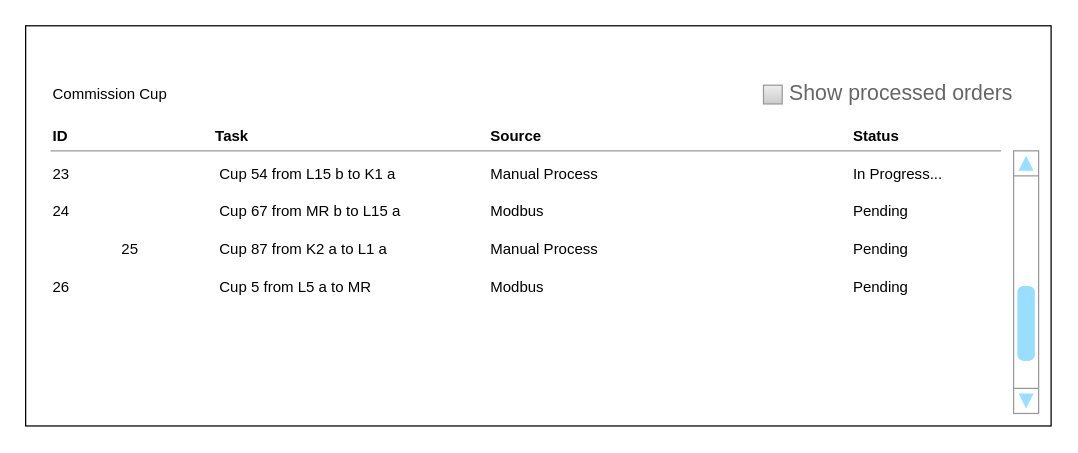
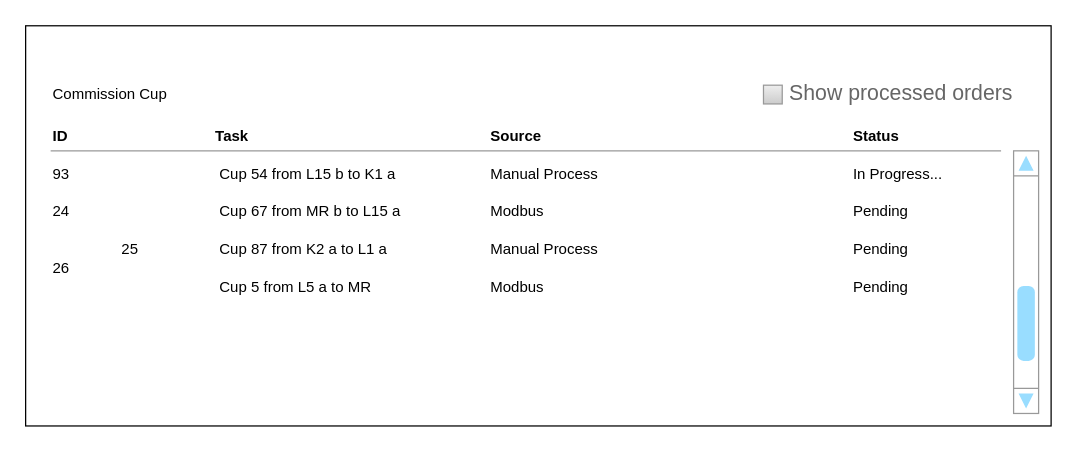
  <mxCell id="0" />
  <mxCell id="1" parent="0" />
  <mxCell id="2" value="" style="rounded=0;whiteSpace=wrap;html=1;" vertex="1" parent="1"><mxGeometry width="820" height="320" as="geometry" x="20" y="20" /></mxCell>
  <mxCell id="3" value="Commission Cup" style="text;html=1;align=left;verticalAlign=middle;resizable=0;points=[];autosize=1;strokeColor=none;fillColor=none;" vertex="1" parent="1"><mxGeometry x="40" y="60" width="110" height="30" as="geometry" /></mxCell>
  <mxCell id="4" value="" style="verticalLabelPosition=bottom;shadow=0;dashed=0;align=center;html=1;verticalAlign=top;strokeWidth=1;shape=mxgraph.mockup.navigation.scrollBar;strokeColor=#999999;barPos=20;fillColor2=#99ddff;strokeColor2=none;direction=north;" vertex="1" parent="1"><mxGeometry x="810" y="120" width="20" height="210" as="geometry" /></mxCell>
- <mxCell id="5" value="23" style="text;html=1;align=left;verticalAlign=middle;resizable=0;points=[];autosize=1;strokeColor=none;fillColor=none;" vertex="1" parent="1"><mxGeometry x="40" y="124" width="40" height="30" as="geometry" /></mxCell>
+ <mxCell id="5" value="93" style="text;html=1;align=left;verticalAlign=middle;resizable=0;points=[];autosize=1;strokeColor=none;fillColor=none;" vertex="1" parent="1"><mxGeometry x="40" y="124" width="40" height="30" as="geometry" /></mxCell>
  <mxCell id="6" value="&amp;nbsp;Cup 54 from L15 b to K1 a" style="text;html=1;align=left;verticalAlign=middle;resizable=0;points=[];autosize=1;strokeColor=none;fillColor=none;" vertex="1" parent="1"><mxGeometry x="170" y="124" width="170" height="30" as="geometry" /></mxCell>
  <mxCell id="7" value="In Progress..." style="text;html=1;align=left;verticalAlign=middle;resizable=0;points=[];autosize=1;strokeColor=none;fillColor=none;" vertex="1" parent="1"><mxGeometry x="680" y="124" width="90" height="30" as="geometry" /></mxCell>
  <mxCell id="8" value="24" style="text;html=1;align=left;verticalAlign=middle;resizable=0;points=[];autosize=1;strokeColor=none;fillColor=none;" vertex="1" parent="1"><mxGeometry x="40" y="154" width="40" height="30" as="geometry" /></mxCell>
  <mxCell id="9" value="&amp;nbsp;Cup 67 from MR b to L15 a" style="text;html=1;align=left;verticalAlign=middle;resizable=0;points=[];autosize=1;strokeColor=none;fillColor=none;" vertex="1" parent="1"><mxGeometry x="170" y="154" width="170" height="30" as="geometry" /></mxCell>
  <mxCell id="10" value="Pending" style="text;html=1;align=left;verticalAlign=middle;resizable=0;points=[];autosize=1;strokeColor=none;fillColor=none;" vertex="1" parent="1"><mxGeometry x="680" y="154" width="70" height="30" as="geometry" /></mxCell>
  <mxCell id="11" value="25" style="text;html=1;align=left;verticalAlign=middle;resizable=0;points=[];autosize=1;strokeColor=none;fillColor=none;" vertex="1" parent="1"><mxGeometry x="95" y="184" width="40" height="30" as="geometry" /></mxCell>
  <mxCell id="12" value="&amp;nbsp;Cup 87 from K2 a to L1 a" style="text;html=1;align=left;verticalAlign=middle;resizable=0;points=[];autosize=1;strokeColor=none;fillColor=none;" vertex="1" parent="1"><mxGeometry x="170" y="184" width="160" height="30" as="geometry" /></mxCell>
  <mxCell id="13" value="Pending" style="text;html=1;align=left;verticalAlign=middle;resizable=0;points=[];autosize=1;strokeColor=none;fillColor=none;" vertex="1" parent="1"><mxGeometry x="680" y="184" width="70" height="30" as="geometry" /></mxCell>
- <mxCell id="14" value="26" style="text;html=1;align=left;verticalAlign=middle;resizable=0;points=[];autosize=1;strokeColor=none;fillColor=none;" vertex="1" parent="1"><mxGeometry x="40" y="214" width="40" height="30" as="geometry" /></mxCell>
+ <mxCell id="14" value="26" style="text;html=1;align=left;verticalAlign=middle;resizable=0;points=[];autosize=1;strokeColor=none;fillColor=none;" vertex="1" parent="1"><mxGeometry x="40" y="199" width="40" height="30" as="geometry" /></mxCell>
  <mxCell id="15" value="&amp;nbsp;Cup 5 from L5 a to MR" style="text;html=1;align=left;verticalAlign=middle;resizable=0;points=[];autosize=1;strokeColor=none;fillColor=none;" vertex="1" parent="1"><mxGeometry x="170" y="214" width="150" height="30" as="geometry" /></mxCell>
  <mxCell id="16" value="Pending" style="text;html=1;align=left;verticalAlign=middle;resizable=0;points=[];autosize=1;strokeColor=none;fillColor=none;" vertex="1" parent="1"><mxGeometry x="680" y="214" width="70" height="30" as="geometry" /></mxCell>
  <mxCell id="17" value="Manual Process" style="text;html=1;align=left;verticalAlign=middle;resizable=0;points=[];autosize=1;strokeColor=none;fillColor=none;" vertex="1" parent="1"><mxGeometry x="390" y="124" width="110" height="30" as="geometry" /></mxCell>
  <mxCell id="18" value="Modbus" style="text;html=1;align=left;verticalAlign=middle;resizable=0;points=[];autosize=1;strokeColor=none;fillColor=none;" vertex="1" parent="1"><mxGeometry x="390" y="154" width="70" height="30" as="geometry" /></mxCell>
  <mxCell id="19" value="Modbus" style="text;html=1;align=left;verticalAlign=middle;resizable=0;points=[];autosize=1;strokeColor=none;fillColor=none;" vertex="1" parent="1"><mxGeometry x="390" y="214" width="70" height="30" as="geometry" /></mxCell>
  <mxCell id="20" value="Manual Process" style="text;html=1;align=left;verticalAlign=middle;resizable=0;points=[];autosize=1;strokeColor=none;fillColor=none;" vertex="1" parent="1"><mxGeometry x="390" y="184" width="110" height="30" as="geometry" /></mxCell>
  <mxCell id="21" value="ID" style="text;html=1;align=left;verticalAlign=middle;resizable=0;points=[];autosize=1;strokeColor=none;fillColor=none;fontStyle=1" vertex="1" parent="1"><mxGeometry x="40" y="94" width="40" height="30" as="geometry" /></mxCell>
  <mxCell id="22" value="Task" style="text;html=1;align=left;verticalAlign=middle;resizable=0;points=[];autosize=1;strokeColor=none;fillColor=none;fontStyle=1" vertex="1" parent="1"><mxGeometry x="170" y="94" width="50" height="30" as="geometry" /></mxCell>
  <mxCell id="23" value="Source" style="text;html=1;align=left;verticalAlign=middle;resizable=0;points=[];autosize=1;strokeColor=none;fillColor=none;fontStyle=1" vertex="1" parent="1"><mxGeometry x="390" y="94" width="60" height="30" as="geometry" /></mxCell>
  <mxCell id="24" value="Status" style="text;html=1;align=left;verticalAlign=middle;resizable=0;points=[];autosize=1;strokeColor=none;fillColor=none;fontStyle=1" vertex="1" parent="1"><mxGeometry x="680" y="94" width="60" height="30" as="geometry" /></mxCell>
  <mxCell id="25" value="" style="verticalLabelPosition=bottom;shadow=0;dashed=0;align=center;html=1;verticalAlign=top;strokeWidth=1;shape=mxgraph.mockup.markup.line;strokeColor=#999999;" vertex="1" parent="1"><mxGeometry x="40" y="110" width="760" height="20" as="geometry" /></mxCell>
  <mxCell id="26" value="Show processed orders" style="strokeWidth=1;shadow=0;dashed=0;align=center;html=1;shape=mxgraph.mockup.forms.rrect;rSize=0;fillColor=#eeeeee;strokeColor=#999999;gradientColor=#cccccc;align=left;spacingLeft=4;fontSize=17;fontColor=#666666;labelPosition=right;" vertex="1" parent="1"><mxGeometry x="610" y="67.5" width="15" height="15" as="geometry" /></mxCell>
